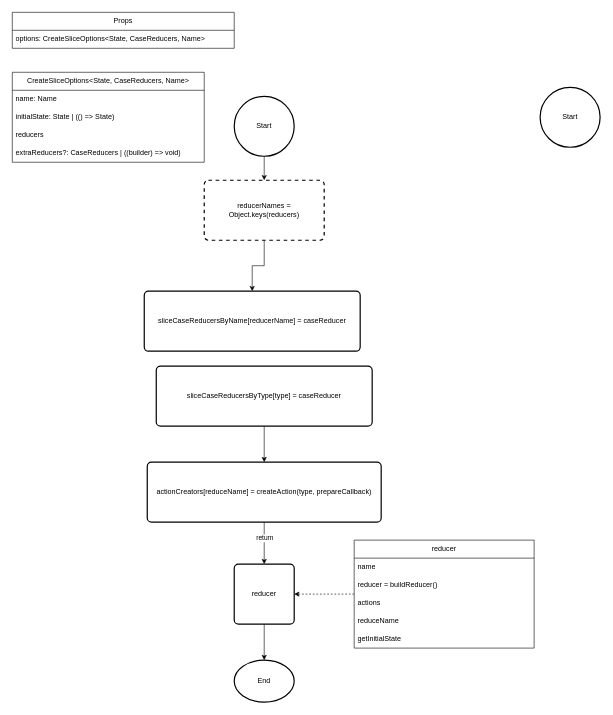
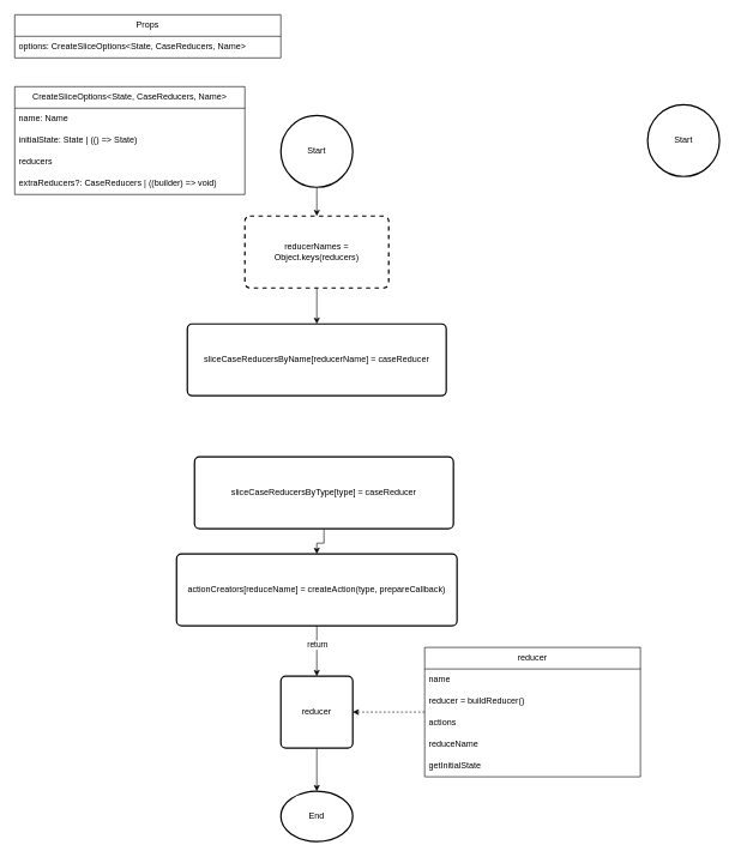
  <mxCell id="0" />
  <mxCell id="1" parent="0" />
  <mxCell id="2" style="edgeStyle=orthogonalEdgeStyle;rounded=0;orthogonalLoop=1;jettySize=auto;html=1;entryX=0.5;entryY=0;entryDx=0;entryDy=0;" edge="1" parent="1" source="3" target="7"><mxGeometry relative="1" as="geometry" /></mxCell>
  <mxCell id="3" value="Start" style="strokeWidth=2;html=1;shape=mxgraph.flowchart.start_2;whiteSpace=wrap;" vertex="1" parent="1"><mxGeometry x="390" y="160" width="100" height="100" as="geometry" /></mxCell>
  <mxCell id="4" value="Props" style="swimlane;fontStyle=0;childLayout=stackLayout;horizontal=1;startSize=30;horizontalStack=0;resizeParent=1;resizeParentMax=0;resizeLast=0;collapsible=1;marginBottom=0;whiteSpace=wrap;html=1;" vertex="1" parent="1"><mxGeometry x="20" y="20" width="370" height="60" as="geometry" /></mxCell>
  <mxCell id="5" value="options: CreateSliceOptions&amp;lt;State, CaseReducers, Name&amp;gt;" style="text;strokeColor=none;fillColor=none;align=left;verticalAlign=middle;spacingLeft=4;spacingRight=4;overflow=hidden;points=[[0,0.5],[1,0.5]];portConstraint=eastwest;rotatable=0;whiteSpace=wrap;html=1;" vertex="1" parent="4"><mxGeometry y="30" width="370" height="30" as="geometry" /></mxCell>
  <mxCell id="6" style="edgeStyle=orthogonalEdgeStyle;rounded=0;orthogonalLoop=1;jettySize=auto;html=1;" edge="1" parent="1" source="7" target="13"><mxGeometry relative="1" as="geometry" /></mxCell>
  <mxCell id="7" value="reducerNames = Object.keys(reducers)" style="rounded=1;whiteSpace=wrap;html=1;absoluteArcSize=1;arcSize=14;strokeWidth=2;dashed=1;" vertex="1" parent="1"><mxGeometry x="340" y="300" width="200" height="100" as="geometry" /></mxCell>
  <mxCell id="8" value="CreateSliceOptions&amp;lt;State, CaseReducers, Name&amp;gt;" style="swimlane;fontStyle=0;childLayout=stackLayout;horizontal=1;startSize=30;horizontalStack=0;resizeParent=1;resizeParentMax=0;resizeLast=0;collapsible=1;marginBottom=0;whiteSpace=wrap;html=1;" vertex="1" parent="1"><mxGeometry x="20" y="120" width="320" height="150" as="geometry" /></mxCell>
  <mxCell id="9" value="name: Name" style="text;strokeColor=none;fillColor=none;align=left;verticalAlign=middle;spacingLeft=4;spacingRight=4;overflow=hidden;points=[[0,0.5],[1,0.5]];portConstraint=eastwest;rotatable=0;whiteSpace=wrap;html=1;" vertex="1" parent="8"><mxGeometry y="30" width="320" height="30" as="geometry" /></mxCell>
  <mxCell id="10" value="initialState: State | (() =&amp;gt; State)" style="text;strokeColor=none;fillColor=none;align=left;verticalAlign=middle;spacingLeft=4;spacingRight=4;overflow=hidden;points=[[0,0.5],[1,0.5]];portConstraint=eastwest;rotatable=0;whiteSpace=wrap;html=1;" vertex="1" parent="8"><mxGeometry y="60" width="320" height="30" as="geometry" /></mxCell>
  <mxCell id="11" value="reducers" style="text;strokeColor=none;fillColor=none;align=left;verticalAlign=middle;spacingLeft=4;spacingRight=4;overflow=hidden;points=[[0,0.5],[1,0.5]];portConstraint=eastwest;rotatable=0;whiteSpace=wrap;html=1;" vertex="1" parent="8"><mxGeometry y="90" width="320" height="30" as="geometry" /></mxCell>
  <mxCell id="12" value="extraReducers?: CaseReducers | ((builder) =&amp;gt; void)" style="text;strokeColor=none;fillColor=none;align=left;verticalAlign=middle;spacingLeft=4;spacingRight=4;overflow=hidden;points=[[0,0.5],[1,0.5]];portConstraint=eastwest;rotatable=0;whiteSpace=wrap;html=1;" vertex="1" parent="8"><mxGeometry y="120" width="320" height="30" as="geometry" /></mxCell>
- <mxCell id="13" value="sliceCaseReducersByName[reducerName] = caseReducer" style="rounded=1;whiteSpace=wrap;html=1;absoluteArcSize=1;arcSize=14;strokeWidth=2;align=center;verticalAlign=middle;" vertex="1" parent="1"><mxGeometry x="240" y="485" width="360" height="100" as="geometry" /></mxCell>
+ <mxCell id="13" value="sliceCaseReducersByName[reducerName] = caseReducer" style="rounded=1;whiteSpace=wrap;html=1;absoluteArcSize=1;arcSize=14;strokeWidth=2;align=center;verticalAlign=middle;" vertex="1" parent="1"><mxGeometry x="260" y="450" width="360" height="100" as="geometry" /></mxCell>
  <mxCell id="14" style="edgeStyle=orthogonalEdgeStyle;rounded=0;orthogonalLoop=1;jettySize=auto;html=1;" edge="1" parent="1" source="16" target="20"><mxGeometry relative="1" as="geometry" /></mxCell>
  <mxCell id="15" value="return" style="edgeLabel;html=1;align=center;verticalAlign=middle;resizable=0;points=[];" vertex="1" connectable="0" parent="14"><mxGeometry x="-0.258" relative="1" as="geometry"><mxPoint as="offset" /></mxGeometry></mxCell>
  <mxCell id="16" value="actionCreators[reduceName] = createAction(type, prepareCallback)" style="rounded=1;whiteSpace=wrap;html=1;absoluteArcSize=1;arcSize=14;strokeWidth=2;" vertex="1" parent="1"><mxGeometry x="245" y="770" width="390" height="100" as="geometry" /></mxCell>
  <mxCell id="17" style="edgeStyle=orthogonalEdgeStyle;rounded=0;orthogonalLoop=1;jettySize=auto;html=1;" edge="1" parent="1" source="18" target="16"><mxGeometry relative="1" as="geometry" /></mxCell>
- <mxCell id="18" value="sliceCaseReducersByType[type] = caseReducer" style="rounded=1;whiteSpace=wrap;html=1;absoluteArcSize=1;arcSize=14;strokeWidth=2;align=center;verticalAlign=middle;" vertex="1" parent="1"><mxGeometry x="260" y="610" width="360" height="100" as="geometry" /></mxCell>
+ <mxCell id="18" value="sliceCaseReducersByType[type] = caseReducer" style="rounded=1;whiteSpace=wrap;html=1;absoluteArcSize=1;arcSize=14;strokeWidth=2;align=center;verticalAlign=middle;" vertex="1" parent="1"><mxGeometry x="270" y="635" width="360" height="100" as="geometry" /></mxCell>
  <mxCell id="19" style="edgeStyle=orthogonalEdgeStyle;rounded=0;orthogonalLoop=1;jettySize=auto;html=1;entryX=0.5;entryY=0;entryDx=0;entryDy=0;entryPerimeter=0;" edge="1" parent="1" source="20" target="29"><mxGeometry relative="1" as="geometry" /></mxCell>
  <mxCell id="20" value="reducer" style="rounded=1;whiteSpace=wrap;html=1;absoluteArcSize=1;arcSize=14;strokeWidth=2;" vertex="1" parent="1"><mxGeometry x="390" y="940" width="100" height="100" as="geometry" /></mxCell>
  <mxCell id="21" value="Start" style="strokeWidth=2;html=1;shape=mxgraph.flowchart.start_2;whiteSpace=wrap;" vertex="1" parent="1"><mxGeometry x="900" y="145" width="100" height="100" as="geometry" /></mxCell>
  <mxCell id="22" style="edgeStyle=orthogonalEdgeStyle;rounded=0;orthogonalLoop=1;jettySize=auto;html=1;entryX=1;entryY=0.5;entryDx=0;entryDy=0;dashed=1;" edge="1" parent="1" source="23" target="20"><mxGeometry relative="1" as="geometry" /></mxCell>
  <mxCell id="23" value="reducer" style="swimlane;fontStyle=0;childLayout=stackLayout;horizontal=1;startSize=30;horizontalStack=0;resizeParent=1;resizeParentMax=0;resizeLast=0;collapsible=1;marginBottom=0;whiteSpace=wrap;html=1;" vertex="1" parent="1"><mxGeometry x="590" y="900" width="300" height="180" as="geometry" /></mxCell>
  <mxCell id="24" value="name" style="text;strokeColor=none;fillColor=none;align=left;verticalAlign=middle;spacingLeft=4;spacingRight=4;overflow=hidden;points=[[0,0.5],[1,0.5]];portConstraint=eastwest;rotatable=0;whiteSpace=wrap;html=1;" vertex="1" parent="23"><mxGeometry y="30" width="300" height="30" as="geometry" /></mxCell>
  <mxCell id="25" value="reducer = buildReducer()" style="text;strokeColor=none;fillColor=none;align=left;verticalAlign=middle;spacingLeft=4;spacingRight=4;overflow=hidden;points=[[0,0.5],[1,0.5]];portConstraint=eastwest;rotatable=0;whiteSpace=wrap;html=1;" vertex="1" parent="23"><mxGeometry y="60" width="300" height="30" as="geometry" /></mxCell>
  <mxCell id="26" value="actions" style="text;strokeColor=none;fillColor=none;align=left;verticalAlign=middle;spacingLeft=4;spacingRight=4;overflow=hidden;points=[[0,0.5],[1,0.5]];portConstraint=eastwest;rotatable=0;whiteSpace=wrap;html=1;" vertex="1" parent="23"><mxGeometry y="90" width="300" height="30" as="geometry" /></mxCell>
  <mxCell id="27" value="reduceName" style="text;strokeColor=none;fillColor=none;align=left;verticalAlign=middle;spacingLeft=4;spacingRight=4;overflow=hidden;points=[[0,0.5],[1,0.5]];portConstraint=eastwest;rotatable=0;whiteSpace=wrap;html=1;" vertex="1" parent="23"><mxGeometry y="120" width="300" height="30" as="geometry" /></mxCell>
  <mxCell id="28" value="getInitialState" style="text;strokeColor=none;fillColor=none;align=left;verticalAlign=middle;spacingLeft=4;spacingRight=4;overflow=hidden;points=[[0,0.5],[1,0.5]];portConstraint=eastwest;rotatable=0;whiteSpace=wrap;html=1;" vertex="1" parent="23"><mxGeometry y="150" width="300" height="30" as="geometry" /></mxCell>
  <mxCell id="29" value="End" style="strokeWidth=2;html=1;shape=mxgraph.flowchart.start_2;whiteSpace=wrap;" vertex="1" parent="1"><mxGeometry x="390" y="1100" width="100" height="70" as="geometry" /></mxCell>
